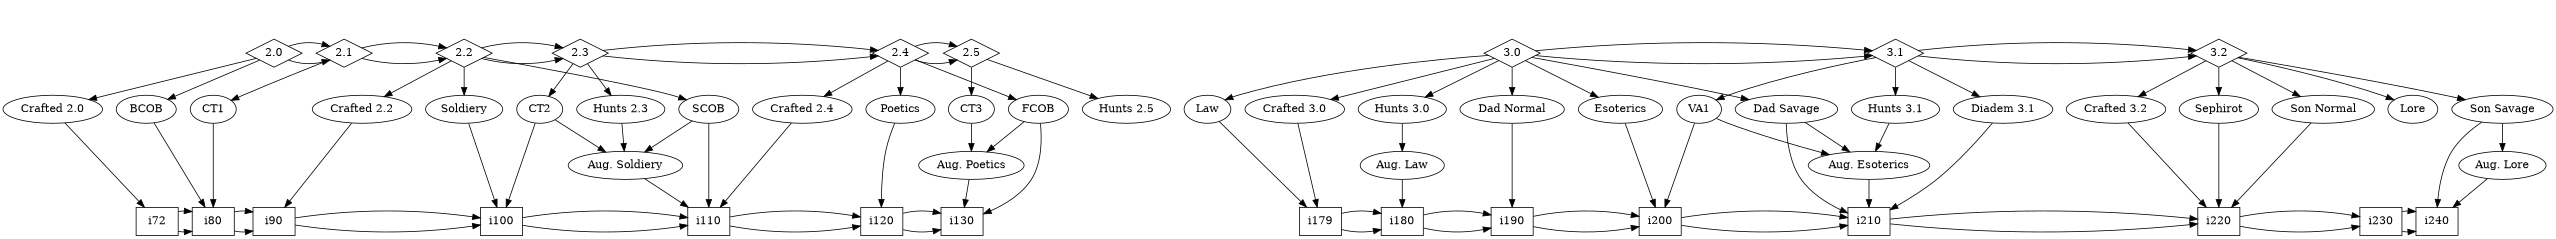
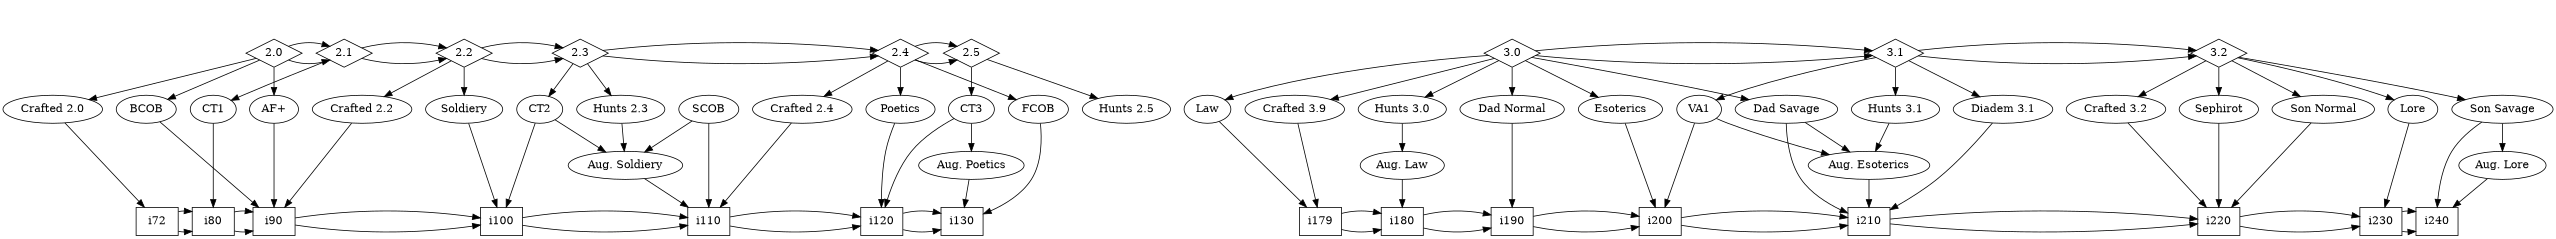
  digraph {
    rankdir=TB
    2.0 [shape=diamond]
    3.0 [shape=diamond]
    2.1 [shape=diamond]
    2.2 [shape=diamond]
    2.3 [shape=diamond]
    2.4 [shape=diamond]
    2.5 [shape=diamond]
    n8 [label=i72 shape=box]
    i80 [shape=box]
    i90 [shape=box]
    i100 [shape=box]
    i110 [shape=box]
    i120 [shape=box]
    i130 [shape=box]
    "Aug. Soldiery"
    "Aug. Poetics"
+   "AF+"
    Soldiery
    Poetics
    BCOB
    SCOB
    FCOB
    CT1
    CT2
    CT3
    "Crafted 2.0"
    "Crafted 2.2"
    "Crafted 2.4"
    "Hunts 2.3"
    "Hunts 2.5"
    3.1 [shape=diamond]
    3.2 [shape=diamond]
    n33 [label=i179 shape=box]
    i180 [shape=box]
    i190 [shape=box]
    i200 [shape=box]
    i210 [shape=box]
    i220 [shape=box]
    i230 [shape=box]
    i240 [shape=box]
    "Aug. Law"
    "Aug. Esoterics"
    "Aug. Lore"
    Law
    Esoterics
    Lore
    "Dad Normal"
    "Dad Savage"
    "Son Normal"
    "Son Savage"
    Sephirot
    VA1
-   "Crafted 3.0"
+   "Crafted 3.0" [label="Crafted 3.9"]
    "Crafted 3.2"
    "Diadem 3.1"
    "Hunts 3.0"
    "Hunts 3.1"
    subgraph sub_1 {
      2.0
      3.0
    }
    subgraph sub_2 {
      rank=source
      2.0
      2.1
      2.2
      2.3
      2.4
      2.5
    }
    subgraph sub_3 {
      rank=sink
      n8
      i80
      i90
      i100
      i110
      i120
      i130
    }
    subgraph sub_4 {
      rank=same
      "Aug. Soldiery"
      "Aug. Poetics"
    }
    subgraph sub_5 {
      rank=same
+     "AF+"
      Soldiery
      Poetics
      BCOB
      SCOB
      FCOB
      CT1
      CT2
      CT3
      "Crafted 2.0"
      "Crafted 2.2"
      "Crafted 2.4"
      "Hunts 2.3"
      "Hunts 2.5"
    }
    subgraph sub_6 {
      rank=source
      3.0
      3.1
      3.2
    }
    subgraph sub_7 {
      rank=sink
      n33
      i180
      i190
      i200
      i210
      i220
      i230
      i240
    }
    subgraph sub_8 {
      rank=same
      "Aug. Law"
      "Aug. Esoterics"
      "Aug. Lore"
    }
    subgraph sub_9 {
      rank=same
      Law
      Esoterics
      Lore
      "Dad Normal"
      "Dad Savage"
      "Son Normal"
      "Son Savage"
      Sephirot
      VA1
      "Crafted 3.0"
      "Crafted 3.2"
      "Diadem 3.1"
      "Hunts 3.0"
      "Hunts 3.1"
    }
    2.0 -> 3.0 [style=invis]
    2.0 -> 2.1
    2.0 -> 2.1
+   2.0 -> "AF+"
    2.0 -> BCOB
    2.0 -> "Crafted 2.0"
    3.0 -> 3.1
    3.0 -> 3.1
    3.0 -> Law
    3.0 -> Esoterics
    3.0 -> "Dad Normal"
    3.0 -> "Dad Savage"
    3.0 -> "Crafted 3.0"
    3.0 -> "Hunts 3.0"
    2.1 -> 2.2
    2.1 -> 2.2
    2.1 -> CT1
    2.2 -> 2.3
    2.2 -> 2.3
    2.2 -> Soldiery
-   2.2 -> SCOB
    2.2 -> "Crafted 2.2"
    2.3 -> 2.4
    2.3 -> 2.4
    2.3 -> CT2
    2.3 -> "Hunts 2.3"
    2.4 -> 2.5
    2.4 -> 2.5
    2.4 -> Poetics
    2.4 -> FCOB
    2.4 -> "Crafted 2.4"
    2.5 -> CT3
    2.5 -> "Hunts 2.5"
    n8 -> i80
    n8 -> i80
    i80 -> i90
    i80 -> i90
    i90 -> i100
    i90 -> i100
    i100 -> i110
    i100 -> i110
    i110 -> i120
    i110 -> i120
    i120 -> i130
    i120 -> i130
    "Aug. Soldiery" -> i110
    "Aug. Poetics" -> i130
+   "AF+" -> i90
    Soldiery -> i100
    Poetics -> i120
-   BCOB -> i80
+   BCOB -> i90
    SCOB -> i110
    SCOB -> "Aug. Soldiery"
    FCOB -> i130
-   FCOB -> "Aug. Poetics"
    CT1 -> i80
    CT2 -> i100
    CT2 -> "Aug. Soldiery"
+   CT3 -> i120
    CT3 -> "Aug. Poetics"
    "Crafted 2.0" -> n8
    "Crafted 2.2" -> i90
    "Crafted 2.4" -> i110
    "Hunts 2.3" -> "Aug. Soldiery"
    3.1 -> 3.2
    3.1 -> 3.2
    3.1 -> VA1
    3.1 -> "Diadem 3.1"
    3.1 -> "Hunts 3.1"
    3.2 -> Lore
    3.2 -> "Son Normal"
    3.2 -> "Son Savage"
    3.2 -> Sephirot
    3.2 -> "Crafted 3.2"
    n33 -> i180
    n33 -> i180
    i180 -> i190
    i180 -> i190
    i190 -> i200
    i190 -> i200
    i200 -> i210
    i200 -> i210
    i210 -> i220
    i210 -> i220
    i220 -> i230
    i220 -> i230
    i230 -> i240
    i230 -> i240
    "Aug. Law" -> i180
    "Aug. Esoterics" -> i210
    "Aug. Lore" -> i240
    Law -> n33
    Esoterics -> i200
+   Lore -> i230
    "Dad Normal" -> i190
    "Dad Savage" -> i210
    "Dad Savage" -> "Aug. Esoterics"
    "Son Normal" -> i220
    "Son Savage" -> i240
    "Son Savage" -> "Aug. Lore"
    Sephirot -> i220
    VA1 -> i200
    VA1 -> "Aug. Esoterics"
    "Crafted 3.0" -> n33
    "Crafted 3.2" -> i220
    "Diadem 3.1" -> i210
    "Hunts 3.0" -> "Aug. Law"
    "Hunts 3.1" -> "Aug. Esoterics"
  }
